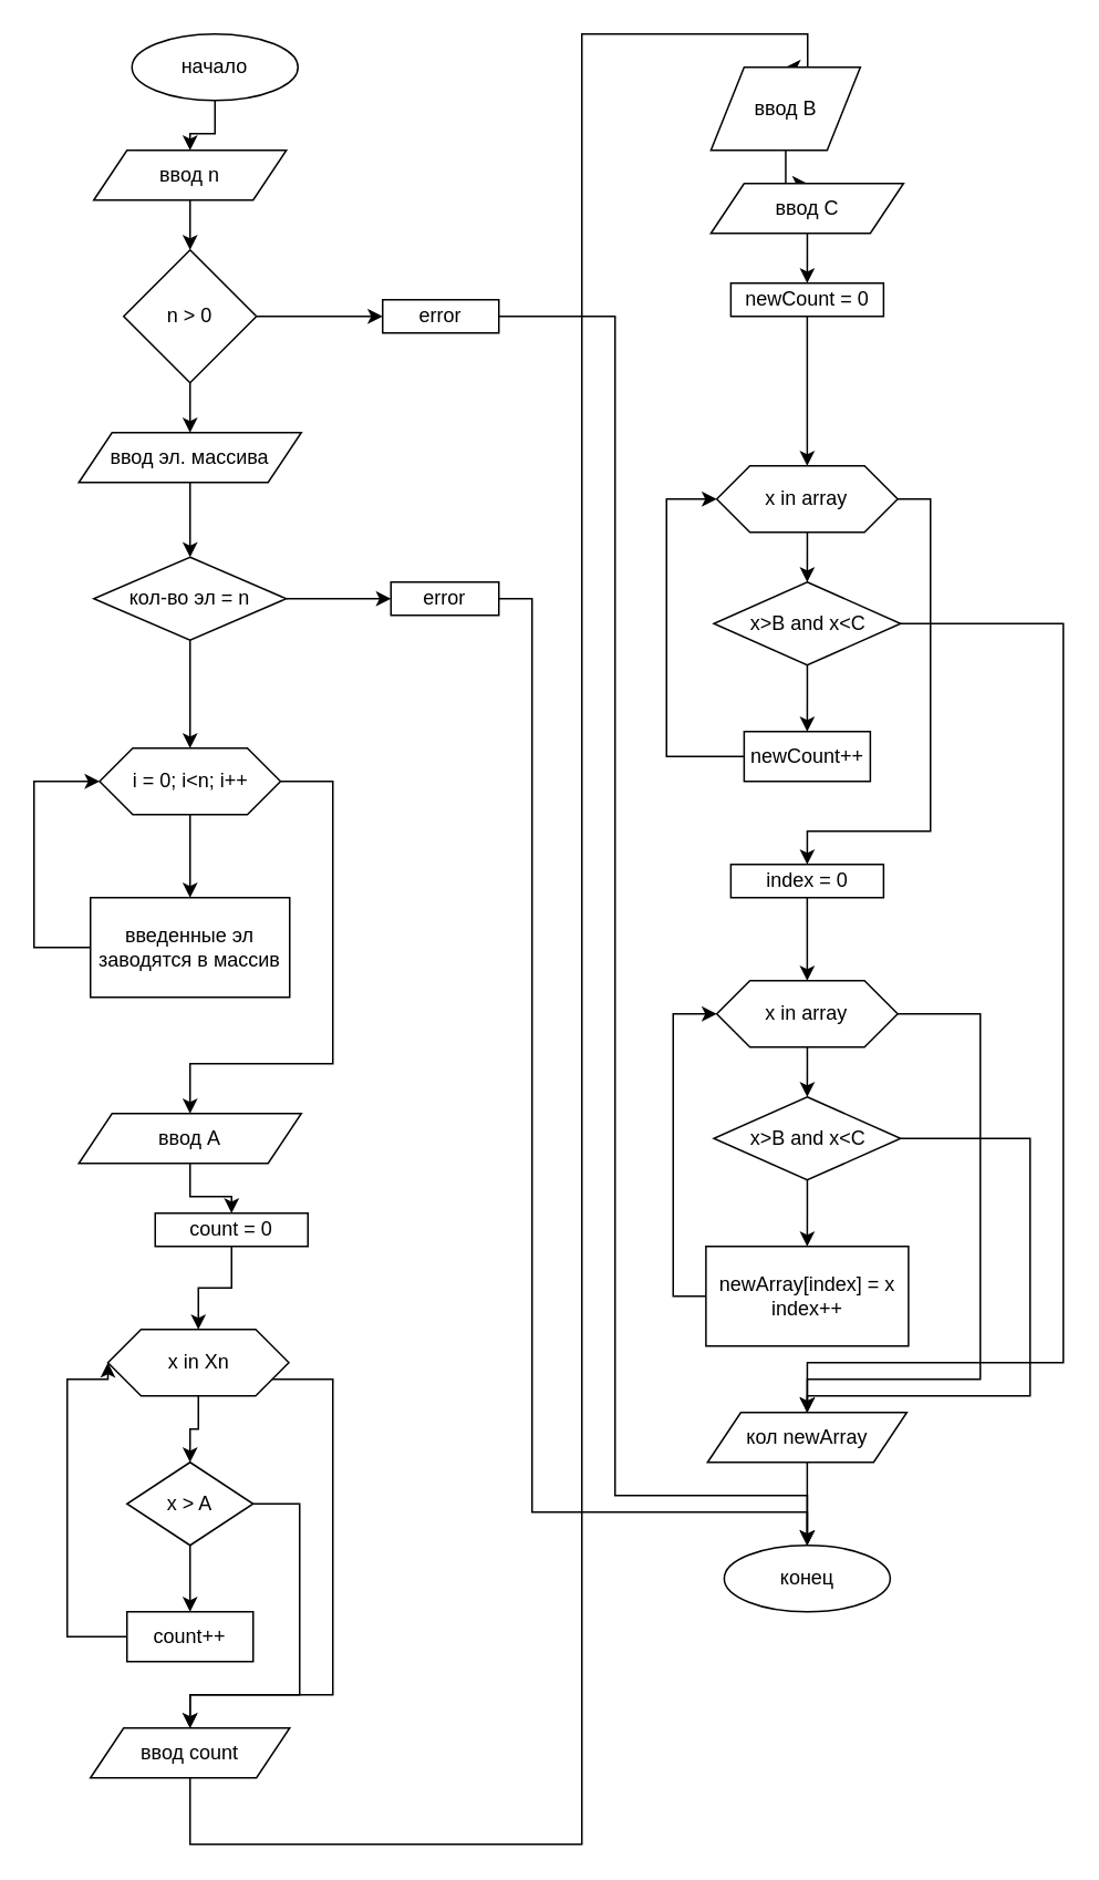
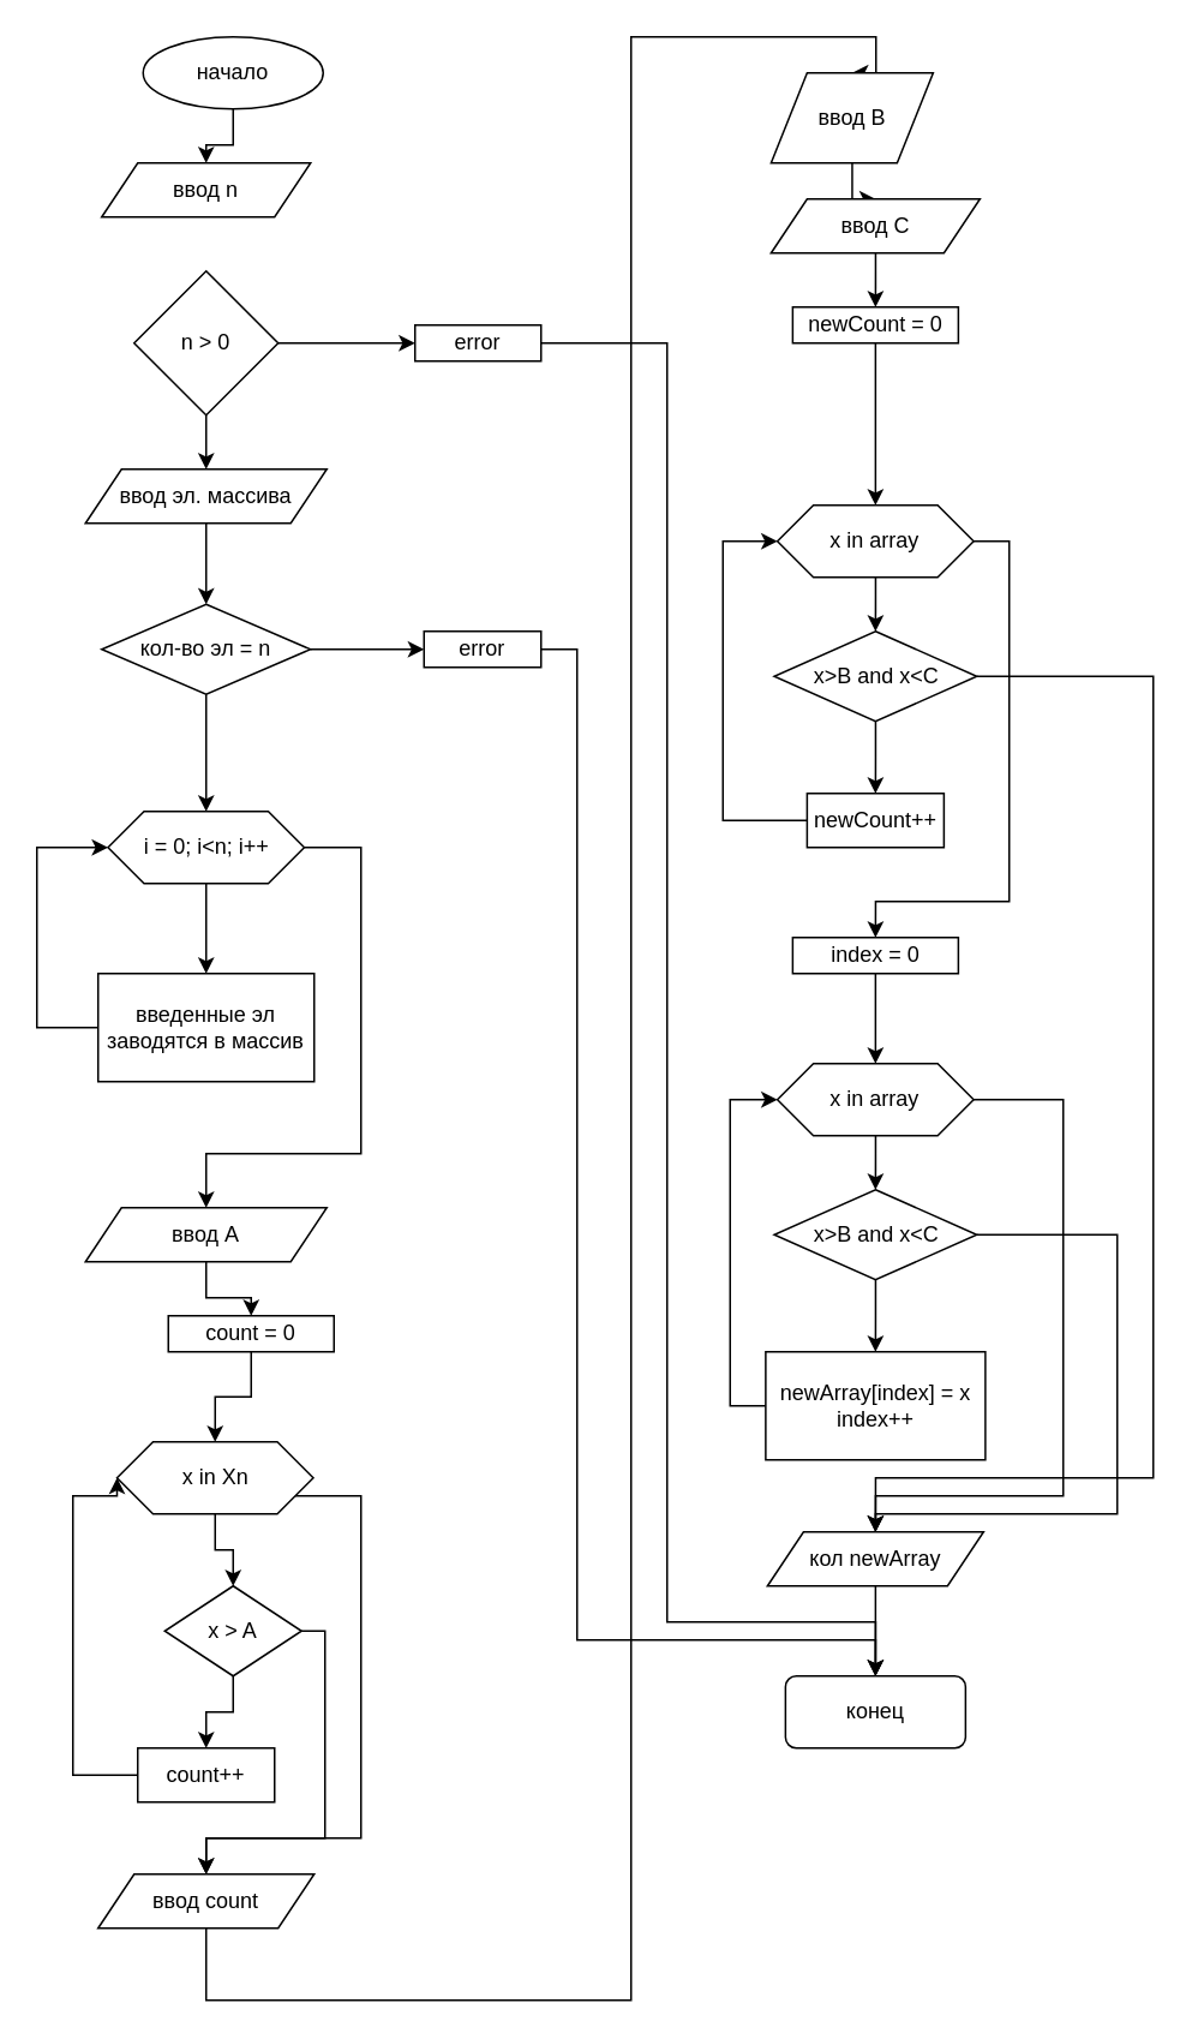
  <mxCell id="0" />
  <mxCell id="1" parent="0" />
  <mxCell id="2" style="edgeStyle=orthogonalEdgeStyle;rounded=0;orthogonalLoop=1;jettySize=auto;html=1;entryX=0.5;entryY=0;entryDx=0;entryDy=0;" edge="1" parent="1" source="3" target="5"><mxGeometry relative="1" as="geometry" /></mxCell>
  <mxCell id="3" value="начало" style="ellipse;whiteSpace=wrap;html=1;" vertex="1" parent="1"><mxGeometry x="79" y="20" width="100" height="40" as="geometry" /></mxCell>
- <mxCell id="4" style="edgeStyle=orthogonalEdgeStyle;rounded=0;orthogonalLoop=1;jettySize=auto;html=1;entryX=0.5;entryY=0;entryDx=0;entryDy=0;" edge="1" parent="1" source="5" target="8"><mxGeometry relative="1" as="geometry" /></mxCell>
  <mxCell id="5" value="ввод n" style="shape=parallelogram;perimeter=parallelogramPerimeter;whiteSpace=wrap;html=1;fixedSize=1;" vertex="1" parent="1"><mxGeometry x="56" y="90" width="116" height="30" as="geometry" /></mxCell>
  <mxCell id="6" style="edgeStyle=orthogonalEdgeStyle;rounded=0;orthogonalLoop=1;jettySize=auto;html=1;entryX=0;entryY=0.5;entryDx=0;entryDy=0;" edge="1" parent="1" source="8" target="10"><mxGeometry relative="1" as="geometry" /></mxCell>
  <mxCell id="7" style="edgeStyle=orthogonalEdgeStyle;rounded=0;orthogonalLoop=1;jettySize=auto;html=1;entryX=0.5;entryY=0;entryDx=0;entryDy=0;" edge="1" parent="1" source="8" target="12"><mxGeometry relative="1" as="geometry" /></mxCell>
  <mxCell id="8" value="n &amp;gt; 0" style="rhombus;whiteSpace=wrap;html=1;" vertex="1" parent="1"><mxGeometry x="74" y="150" width="80" height="80" as="geometry" /></mxCell>
  <mxCell id="9" style="edgeStyle=orthogonalEdgeStyle;rounded=0;orthogonalLoop=1;jettySize=auto;html=1;entryX=0.5;entryY=0;entryDx=0;entryDy=0;" edge="1" parent="1" source="10" target="63"><mxGeometry relative="1" as="geometry"><Array as="points"><mxPoint x="370" y="190" /><mxPoint x="370" y="900" /><mxPoint x="486" y="900" /></Array></mxGeometry></mxCell>
  <mxCell id="10" value="error" style="rounded=0;whiteSpace=wrap;html=1;" vertex="1" parent="1"><mxGeometry x="230" y="180" width="70" height="20" as="geometry" /></mxCell>
  <mxCell id="11" style="edgeStyle=orthogonalEdgeStyle;rounded=0;orthogonalLoop=1;jettySize=auto;html=1;entryX=0.5;entryY=0;entryDx=0;entryDy=0;" edge="1" parent="1" source="12" target="15"><mxGeometry relative="1" as="geometry" /></mxCell>
  <mxCell id="12" value="ввод эл. массива" style="shape=parallelogram;perimeter=parallelogramPerimeter;whiteSpace=wrap;html=1;fixedSize=1;" vertex="1" parent="1"><mxGeometry x="47" y="260" width="134" height="30" as="geometry" /></mxCell>
  <mxCell id="13" style="edgeStyle=orthogonalEdgeStyle;rounded=0;orthogonalLoop=1;jettySize=auto;html=1;entryX=0;entryY=0.5;entryDx=0;entryDy=0;" edge="1" parent="1" source="15" target="17"><mxGeometry relative="1" as="geometry" /></mxCell>
  <mxCell id="14" style="edgeStyle=orthogonalEdgeStyle;rounded=0;orthogonalLoop=1;jettySize=auto;html=1;entryX=0.5;entryY=0;entryDx=0;entryDy=0;" edge="1" parent="1" source="15" target="20"><mxGeometry relative="1" as="geometry" /></mxCell>
  <mxCell id="15" value="кол-во эл = n" style="rhombus;whiteSpace=wrap;html=1;" vertex="1" parent="1"><mxGeometry x="56" y="335" width="116" height="50" as="geometry" /></mxCell>
  <mxCell id="16" style="edgeStyle=orthogonalEdgeStyle;rounded=0;orthogonalLoop=1;jettySize=auto;html=1;entryX=0.5;entryY=0;entryDx=0;entryDy=0;" edge="1" parent="1" source="17" target="63"><mxGeometry relative="1" as="geometry"><Array as="points"><mxPoint x="320" y="360" /><mxPoint x="320" y="910" /><mxPoint x="486" y="910" /></Array></mxGeometry></mxCell>
  <mxCell id="17" value="error" style="rounded=0;whiteSpace=wrap;html=1;" vertex="1" parent="1"><mxGeometry x="235" y="350" width="65" height="20" as="geometry" /></mxCell>
  <mxCell id="18" style="edgeStyle=orthogonalEdgeStyle;rounded=0;orthogonalLoop=1;jettySize=auto;html=1;entryX=0.5;entryY=0;entryDx=0;entryDy=0;" edge="1" parent="1" source="20"><mxGeometry relative="1" as="geometry"><mxPoint x="114" y="540" as="targetPoint" /></mxGeometry></mxCell>
  <mxCell id="19" style="edgeStyle=orthogonalEdgeStyle;rounded=0;orthogonalLoop=1;jettySize=auto;html=1;exitX=1;exitY=0.5;exitDx=0;exitDy=0;entryX=0.5;entryY=0;entryDx=0;entryDy=0;" edge="1" parent="1" source="20" target="24"><mxGeometry relative="1" as="geometry"><Array as="points"><mxPoint x="200" y="470" /><mxPoint x="200" y="640" /><mxPoint x="114" y="640" /></Array></mxGeometry></mxCell>
  <mxCell id="20" value="i = 0; i&amp;lt;n; i++" style="shape=hexagon;perimeter=hexagonPerimeter2;whiteSpace=wrap;html=1;fixedSize=1;" vertex="1" parent="1"><mxGeometry x="59.5" y="450" width="109" height="40" as="geometry" /></mxCell>
  <mxCell id="21" style="edgeStyle=orthogonalEdgeStyle;rounded=0;orthogonalLoop=1;jettySize=auto;html=1;entryX=0;entryY=0.5;entryDx=0;entryDy=0;" edge="1" parent="1" target="20"><mxGeometry relative="1" as="geometry"><mxPoint x="-30" y="560" as="targetPoint" /><mxPoint x="54" y="570" as="sourcePoint" /><Array as="points"><mxPoint x="20" y="570" /><mxPoint x="20" y="470" /></Array></mxGeometry></mxCell>
  <mxCell id="22" value="введенные эл заводятся в массив" style="rounded=0;whiteSpace=wrap;html=1;" vertex="1" parent="1"><mxGeometry x="54" y="540" width="120" height="60" as="geometry" /></mxCell>
  <mxCell id="23" style="edgeStyle=orthogonalEdgeStyle;rounded=0;orthogonalLoop=1;jettySize=auto;html=1;entryX=0.5;entryY=0;entryDx=0;entryDy=0;" edge="1" parent="1" source="24" target="26"><mxGeometry relative="1" as="geometry" /></mxCell>
  <mxCell id="24" value="ввод A" style="shape=parallelogram;perimeter=parallelogramPerimeter;whiteSpace=wrap;html=1;fixedSize=1;" vertex="1" parent="1"><mxGeometry x="47" y="670" width="134" height="30" as="geometry" /></mxCell>
  <mxCell id="25" style="edgeStyle=orthogonalEdgeStyle;rounded=0;orthogonalLoop=1;jettySize=auto;html=1;entryX=0.5;entryY=0;entryDx=0;entryDy=0;" edge="1" parent="1" source="26" target="29"><mxGeometry relative="1" as="geometry" /></mxCell>
  <mxCell id="26" value="count = 0" style="rounded=0;whiteSpace=wrap;html=1;" vertex="1" parent="1"><mxGeometry x="93" y="730" width="92" height="20" as="geometry" /></mxCell>
  <mxCell id="27" style="edgeStyle=orthogonalEdgeStyle;rounded=0;orthogonalLoop=1;jettySize=auto;html=1;entryX=0.5;entryY=0;entryDx=0;entryDy=0;" edge="1" parent="1" source="29" target="32"><mxGeometry relative="1" as="geometry" /></mxCell>
  <mxCell id="28" style="edgeStyle=orthogonalEdgeStyle;rounded=0;orthogonalLoop=1;jettySize=auto;html=1;entryX=0.5;entryY=0;entryDx=0;entryDy=0;" edge="1" parent="1" source="29" target="36"><mxGeometry relative="1" as="geometry"><Array as="points"><mxPoint x="200" y="830" /><mxPoint x="200" y="1020" /><mxPoint x="114" y="1020" /></Array></mxGeometry></mxCell>
  <mxCell id="29" value="x in Xn" style="shape=hexagon;perimeter=hexagonPerimeter2;whiteSpace=wrap;html=1;fixedSize=1;" vertex="1" parent="1"><mxGeometry x="64.5" y="800" width="109" height="40" as="geometry" /></mxCell>
  <mxCell id="30" style="edgeStyle=orthogonalEdgeStyle;rounded=0;orthogonalLoop=1;jettySize=auto;html=1;entryX=0.5;entryY=0;entryDx=0;entryDy=0;" edge="1" parent="1" source="32" target="34"><mxGeometry relative="1" as="geometry" /></mxCell>
  <mxCell id="31" style="edgeStyle=orthogonalEdgeStyle;rounded=0;orthogonalLoop=1;jettySize=auto;html=1;entryX=0.5;entryY=0;entryDx=0;entryDy=0;" edge="1" parent="1" source="32" target="36"><mxGeometry relative="1" as="geometry"><Array as="points"><mxPoint x="180" y="905" /><mxPoint x="180" y="1020" /><mxPoint x="114" y="1020" /></Array></mxGeometry></mxCell>
- <mxCell id="32" value="x &amp;gt; A" style="rhombus;whiteSpace=wrap;html=1;" vertex="1" parent="1"><mxGeometry x="76" y="880" width="76" height="50" as="geometry" /></mxCell>
+ <mxCell id="32" value="x &amp;gt; A" style="rhombus;whiteSpace=wrap;html=1;" vertex="1" parent="1"><mxGeometry x="91" y="880" width="76" height="50" as="geometry" /></mxCell>
  <mxCell id="33" style="edgeStyle=orthogonalEdgeStyle;rounded=0;orthogonalLoop=1;jettySize=auto;html=1;entryX=0;entryY=0.5;entryDx=0;entryDy=0;" edge="1" parent="1" source="34" target="29"><mxGeometry relative="1" as="geometry"><Array as="points"><mxPoint x="40" y="985" /><mxPoint x="40" y="830" /></Array></mxGeometry></mxCell>
  <mxCell id="34" value="count++" style="rounded=0;whiteSpace=wrap;html=1;" vertex="1" parent="1"><mxGeometry x="76" y="970" width="76" height="30" as="geometry" /></mxCell>
  <mxCell id="35" style="edgeStyle=orthogonalEdgeStyle;rounded=0;orthogonalLoop=1;jettySize=auto;html=1;entryX=0.5;entryY=0;entryDx=0;entryDy=0;" edge="1" parent="1" source="36" target="38"><mxGeometry relative="1" as="geometry"><Array as="points"><mxPoint x="114" y="1110" /><mxPoint x="350" y="1110" /><mxPoint x="350" y="20" /><mxPoint x="486" y="20" /></Array></mxGeometry></mxCell>
  <mxCell id="36" value="ввод count" style="shape=parallelogram;perimeter=parallelogramPerimeter;whiteSpace=wrap;html=1;fixedSize=1;" vertex="1" parent="1"><mxGeometry x="54" y="1040" width="120" height="30" as="geometry" /></mxCell>
  <mxCell id="37" style="edgeStyle=orthogonalEdgeStyle;rounded=0;orthogonalLoop=1;jettySize=auto;html=1;entryX=0.5;entryY=0;entryDx=0;entryDy=0;" edge="1" parent="1" source="38" target="40"><mxGeometry relative="1" as="geometry" /></mxCell>
  <mxCell id="38" value="ввод B" style="shape=parallelogram;perimeter=parallelogramPerimeter;whiteSpace=wrap;html=1;fixedSize=1;" vertex="1" parent="1"><mxGeometry x="427.75" y="40" width="90" height="50" as="geometry" /></mxCell>
  <mxCell id="39" style="edgeStyle=orthogonalEdgeStyle;rounded=0;orthogonalLoop=1;jettySize=auto;html=1;entryX=0.5;entryY=0;entryDx=0;entryDy=0;" edge="1" parent="1" source="40" target="42"><mxGeometry relative="1" as="geometry" /></mxCell>
  <mxCell id="40" value="ввод C" style="shape=parallelogram;perimeter=parallelogramPerimeter;whiteSpace=wrap;html=1;fixedSize=1;" vertex="1" parent="1"><mxGeometry x="427.75" y="110" width="116" height="30" as="geometry" /></mxCell>
  <mxCell id="41" style="edgeStyle=orthogonalEdgeStyle;rounded=0;orthogonalLoop=1;jettySize=auto;html=1;entryX=0.5;entryY=0;entryDx=0;entryDy=0;" edge="1" parent="1" source="42" target="45"><mxGeometry relative="1" as="geometry" /></mxCell>
  <mxCell id="42" value="newCount = 0" style="rounded=0;whiteSpace=wrap;html=1;" vertex="1" parent="1"><mxGeometry x="439.75" y="170" width="92" height="20" as="geometry" /></mxCell>
  <mxCell id="43" style="edgeStyle=orthogonalEdgeStyle;rounded=0;orthogonalLoop=1;jettySize=auto;html=1;entryX=0.5;entryY=0;entryDx=0;entryDy=0;" edge="1" parent="1" source="45" target="48"><mxGeometry relative="1" as="geometry" /></mxCell>
  <mxCell id="44" style="edgeStyle=orthogonalEdgeStyle;rounded=0;orthogonalLoop=1;jettySize=auto;html=1;entryX=0.5;entryY=0;entryDx=0;entryDy=0;" edge="1" parent="1" source="45" target="52"><mxGeometry relative="1" as="geometry"><Array as="points"><mxPoint x="560" y="300" /><mxPoint x="560" y="500" /><mxPoint x="486" y="500" /></Array></mxGeometry></mxCell>
  <mxCell id="45" value="x in array" style="shape=hexagon;perimeter=hexagonPerimeter2;whiteSpace=wrap;html=1;fixedSize=1;" vertex="1" parent="1"><mxGeometry x="431.25" y="280" width="109" height="40" as="geometry" /></mxCell>
  <mxCell id="46" style="edgeStyle=orthogonalEdgeStyle;rounded=0;orthogonalLoop=1;jettySize=auto;html=1;entryX=0.5;entryY=0;entryDx=0;entryDy=0;" edge="1" parent="1" source="48" target="50"><mxGeometry relative="1" as="geometry" /></mxCell>
  <mxCell id="47" style="edgeStyle=orthogonalEdgeStyle;rounded=0;orthogonalLoop=1;jettySize=auto;html=1;entryX=0.5;entryY=0;entryDx=0;entryDy=0;" edge="1" parent="1" source="48" target="62"><mxGeometry relative="1" as="geometry"><Array as="points"><mxPoint x="640" y="375" /><mxPoint x="640" y="820" /><mxPoint x="486" y="820" /></Array></mxGeometry></mxCell>
  <mxCell id="48" value="x&amp;gt;B and x&amp;lt;C" style="rhombus;whiteSpace=wrap;html=1;" vertex="1" parent="1"><mxGeometry x="429.5" y="350" width="112.5" height="50" as="geometry" /></mxCell>
  <mxCell id="49" style="edgeStyle=orthogonalEdgeStyle;rounded=0;orthogonalLoop=1;jettySize=auto;html=1;entryX=0;entryY=0.5;entryDx=0;entryDy=0;" edge="1" parent="1" source="50" target="45"><mxGeometry relative="1" as="geometry"><Array as="points"><mxPoint x="401" y="455" /><mxPoint x="401" y="300" /></Array></mxGeometry></mxCell>
  <mxCell id="50" value="newCount++" style="rounded=0;whiteSpace=wrap;html=1;" vertex="1" parent="1"><mxGeometry x="447.75" y="440" width="76" height="30" as="geometry" /></mxCell>
  <mxCell id="51" style="edgeStyle=orthogonalEdgeStyle;rounded=0;orthogonalLoop=1;jettySize=auto;html=1;entryX=0.5;entryY=0;entryDx=0;entryDy=0;" edge="1" parent="1" source="52" target="55"><mxGeometry relative="1" as="geometry" /></mxCell>
  <mxCell id="52" value="index = 0" style="rounded=0;whiteSpace=wrap;html=1;" vertex="1" parent="1"><mxGeometry x="439.75" y="520" width="92" height="20" as="geometry" /></mxCell>
  <mxCell id="53" style="edgeStyle=orthogonalEdgeStyle;rounded=0;orthogonalLoop=1;jettySize=auto;html=1;entryX=0.5;entryY=0;entryDx=0;entryDy=0;" edge="1" parent="1" source="55" target="58"><mxGeometry relative="1" as="geometry" /></mxCell>
  <mxCell id="54" style="edgeStyle=orthogonalEdgeStyle;rounded=0;orthogonalLoop=1;jettySize=auto;html=1;entryX=0.5;entryY=0;entryDx=0;entryDy=0;" edge="1" parent="1" source="55" target="62"><mxGeometry relative="1" as="geometry"><Array as="points"><mxPoint x="590" y="610" /><mxPoint x="590" y="830" /><mxPoint x="486" y="830" /></Array></mxGeometry></mxCell>
  <mxCell id="55" value="x in array" style="shape=hexagon;perimeter=hexagonPerimeter2;whiteSpace=wrap;html=1;fixedSize=1;" vertex="1" parent="1"><mxGeometry x="431.25" y="590" width="109" height="40" as="geometry" /></mxCell>
  <mxCell id="56" style="edgeStyle=orthogonalEdgeStyle;rounded=0;orthogonalLoop=1;jettySize=auto;html=1;entryX=0.5;entryY=0;entryDx=0;entryDy=0;" edge="1" parent="1" source="58" target="60"><mxGeometry relative="1" as="geometry" /></mxCell>
  <mxCell id="57" style="edgeStyle=orthogonalEdgeStyle;rounded=0;orthogonalLoop=1;jettySize=auto;html=1;entryX=0.5;entryY=0;entryDx=0;entryDy=0;" edge="1" parent="1" source="58" target="62"><mxGeometry relative="1" as="geometry"><Array as="points"><mxPoint x="620" y="685" /><mxPoint x="620" y="840" /><mxPoint x="486" y="840" /></Array></mxGeometry></mxCell>
  <mxCell id="58" value="x&amp;gt;B and x&amp;lt;C" style="rhombus;whiteSpace=wrap;html=1;" vertex="1" parent="1"><mxGeometry x="429.5" y="660" width="112.5" height="50" as="geometry" /></mxCell>
  <mxCell id="59" style="edgeStyle=orthogonalEdgeStyle;rounded=0;orthogonalLoop=1;jettySize=auto;html=1;entryX=0;entryY=0.5;entryDx=0;entryDy=0;" edge="1" parent="1" source="60" target="55"><mxGeometry relative="1" as="geometry"><Array as="points"><mxPoint x="405" y="780" /><mxPoint x="405" y="610" /></Array></mxGeometry></mxCell>
  <mxCell id="60" value="newArray[index] = x&lt;div&gt;index++&lt;/div&gt;" style="rounded=0;whiteSpace=wrap;html=1;" vertex="1" parent="1"><mxGeometry x="424.75" y="750" width="122" height="60" as="geometry" /></mxCell>
  <mxCell id="61" style="edgeStyle=orthogonalEdgeStyle;rounded=0;orthogonalLoop=1;jettySize=auto;html=1;entryX=0.5;entryY=0;entryDx=0;entryDy=0;" edge="1" parent="1" source="62" target="63"><mxGeometry relative="1" as="geometry" /></mxCell>
  <mxCell id="62" value="кол newArray" style="shape=parallelogram;perimeter=parallelogramPerimeter;whiteSpace=wrap;html=1;fixedSize=1;" vertex="1" parent="1"><mxGeometry x="425.75" y="850" width="120" height="30" as="geometry" /></mxCell>
- <mxCell id="63" value="конец" style="ellipse;whiteSpace=wrap;html=1;" vertex="1" parent="1"><mxGeometry x="435.75" y="930" width="100" height="40" as="geometry" /></mxCell>
+ <mxCell id="63" value="конец" style="whiteSpace=wrap;html=1;rounded=1;" vertex="1" parent="1"><mxGeometry x="435.75" y="930" width="100" height="40" as="geometry" /></mxCell>
